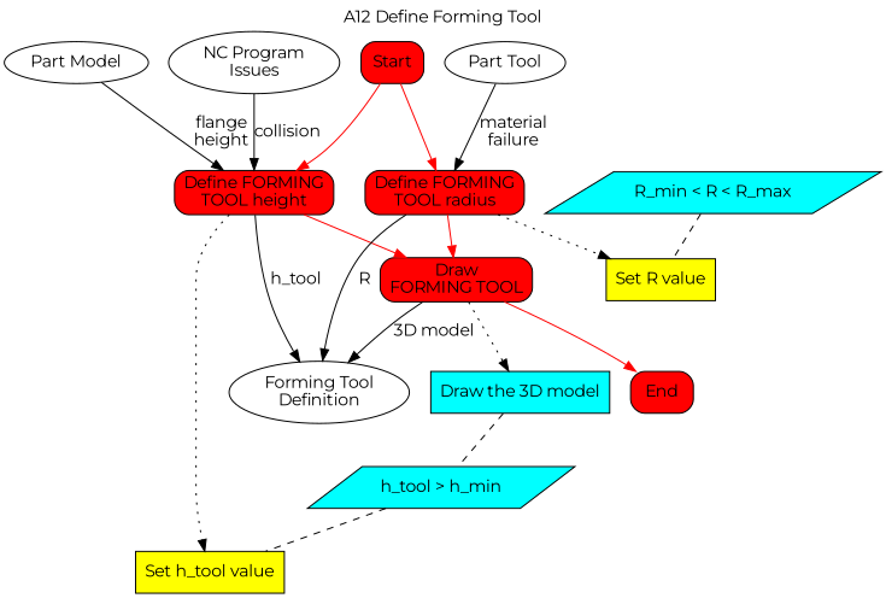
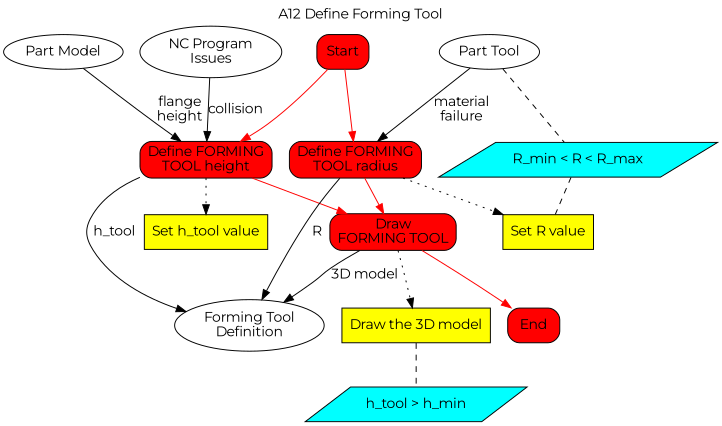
  digraph {
    fontname=Montserrat
    label="A12 Define Forming Tool"
    labelloc=t
    node [color=black fillcolor=red fontname=Montserrat shape=box style=filled]
    edge [color=black dir=forward fontcolor=black fontname=Montserrat style=solid]
    n1 [fillcolor=white label="Part Model" shape=ellipse]
    n2 [label="Define FORMING\nTOOL height" style="filled, rounded"]
    n3 [fillcolor=white label="Forming Tool\nDefinition" shape=ellipse]
    n4 [label="Draw\nFORMING TOOL" style="filled, rounded"]
    n5 [fillcolor=yellow label="Set h_tool value"]
    n6 [fillcolor=white label="Part Tool" shape=ellipse]
    n7 [label="Define FORMING\nTOOL radius" style="filled, rounded"]
    n8 [fillcolor=cyan label="R_min < R < R_max" shape=parallelogram]
    n9 [fillcolor=yellow label="Set R value"]
    n10 [fillcolor=white label="NC Program\nIssues" shape=ellipse]
    n11 [fillcolor=cyan label="h_tool > h_min" shape=parallelogram]
    End [style="filled, rounded"]
-   n13 [fillcolor=cyan label="Draw the 3D model"]
+   n13 [fillcolor=yellow label="Draw the 3D model"]
    Start [style="filled, rounded"]
    n1 -> n2 [label="flange\nheight"]
    n2 -> n3 [label=h_tool]
    n2 -> n4 [color=red]
    n2 -> n5 [style=dotted]
    n4 -> n3 [label="3D model"]
    n4 -> End [color=red]
    n4 -> n13 [style=dotted]
    n6 -> n7 [label="material\nfailure"]
+   n6 -> n8 [dir=none style=dashed]
    n7 -> n3 [label=R]
    n7 -> n4 [color=red]
    n7 -> n9 [style=dotted]
    n8 -> n9 [dir=none style=dashed]
    n10 -> n2 [label=collision]
-   n11 -> n5 [dir=none style=dashed]
    n13 -> n11 [dir=none style=dashed]
    Start -> n2 [color=red]
    Start -> n7 [color=red]
  }
